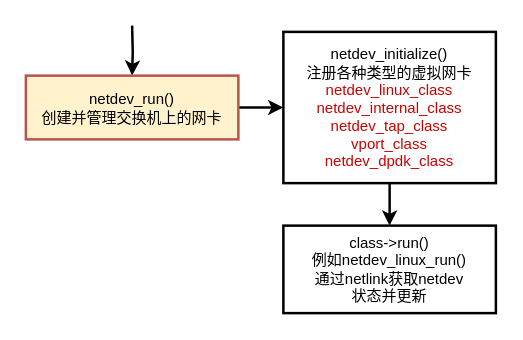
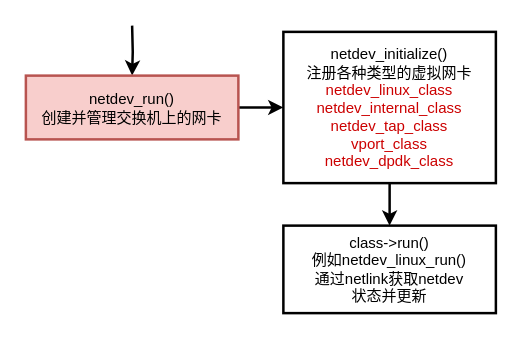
  <mxCell id="0" />
  <mxCell id="1" parent="0" />
  <mxCell id="2" style="edgeStyle=orthogonalEdgeStyle;rounded=0;orthogonalLoop=1;jettySize=auto;html=1;exitX=0.5;exitY=1;exitDx=0;exitDy=0;strokeWidth=2;" edge="1" parent="1" target="4"><mxGeometry relative="1" as="geometry"><mxPoint x="105" y="20" as="sourcePoint" /></mxGeometry></mxCell>
  <mxCell id="3" style="edgeStyle=orthogonalEdgeStyle;rounded=0;orthogonalLoop=1;jettySize=auto;html=1;exitX=1;exitY=0.5;exitDx=0;exitDy=0;entryX=0;entryY=0.5;entryDx=0;entryDy=0;strokeWidth=2;" edge="1" parent="1" source="4" target="6"><mxGeometry relative="1" as="geometry" /></mxCell>
- <mxCell id="4" value="netdev_run()&lt;br&gt;创建并管理交换机上的网卡" style="rounded=0;whiteSpace=wrap;html=1;strokeWidth=2;fillColor=#fff2cc;strokeColor=#b85450;" vertex="1" parent="1"><mxGeometry x="20" y="60" width="170" height="51" as="geometry" /></mxCell>
+ <mxCell id="4" value="netdev_run()&lt;br&gt;创建并管理交换机上的网卡" style="rounded=0;whiteSpace=wrap;html=1;strokeWidth=2;fillColor=#f8cecc;strokeColor=#b85450;" vertex="1" parent="1"><mxGeometry x="20" y="60" width="170" height="51" as="geometry" /></mxCell>
  <mxCell id="5" style="edgeStyle=orthogonalEdgeStyle;rounded=0;orthogonalLoop=1;jettySize=auto;html=1;exitX=0.5;exitY=1;exitDx=0;exitDy=0;entryX=0.5;entryY=0;entryDx=0;entryDy=0;strokeWidth=2;" edge="1" parent="1" source="6" target="7"><mxGeometry relative="1" as="geometry" /></mxCell>
  <mxCell id="6" value="netdev_initialize()&lt;br&gt;注册各种类型的虚拟网卡&lt;br&gt;&lt;font color=&quot;#cc0000&quot;&gt;netdev_linux_class&lt;br&gt;netdev_internal_class&lt;br&gt;netdev_tap_class&lt;br&gt;vport_class&lt;br&gt;netdev_dpdk_class&lt;/font&gt;" style="rounded=0;whiteSpace=wrap;html=1;strokeWidth=2;" vertex="1" parent="1"><mxGeometry x="226" y="25" width="170" height="121" as="geometry" /></mxCell>
  <mxCell id="7" value="class-&amp;gt;run()&lt;br&gt;例如netdev_linux_run()&lt;br&gt;通过netlink获取netdev&lt;br&gt;状态并更新" style="rounded=0;whiteSpace=wrap;html=1;strokeWidth=2;" vertex="1" parent="1"><mxGeometry x="226" y="180" width="170" height="70" as="geometry" /></mxCell>
